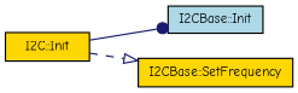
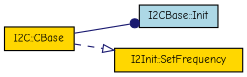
  digraph {
    fontname="Comic Neue"
    rankdir=LR
    node [color=black fillcolor=gold fontname="Comic Neue" fontsize=10 shape=record style=filled]
    edge [color=midnightblue fontname="Comic Neue" fontsize=10 labelfontname=Helvetica labelfontsize=10]
-   n1 [fontcolor=black height=0.2 label="I2C::Init" width=0.4]
+   n1 [fontcolor=black height=0.2 label="I2C::CBase" width=0.4]
    n2 [fillcolor=lightblue height=0.2 label="I2CBase::Init" width=0.4]
-   n3 [height=0.2 label="I2CBase::SetFrequency" width=0.4]
+   n3 [height=0.2 label="I2Init::SetFrequency" width=0.4]
    n1 -> n2 [arrowhead=dot style=solid]
    n1 -> n3 [arrowhead=onormal style=dashed]
  }
